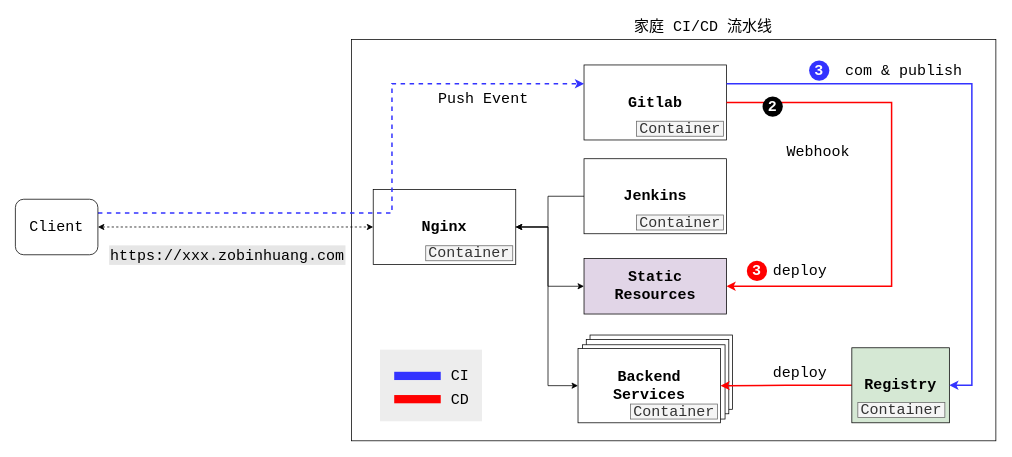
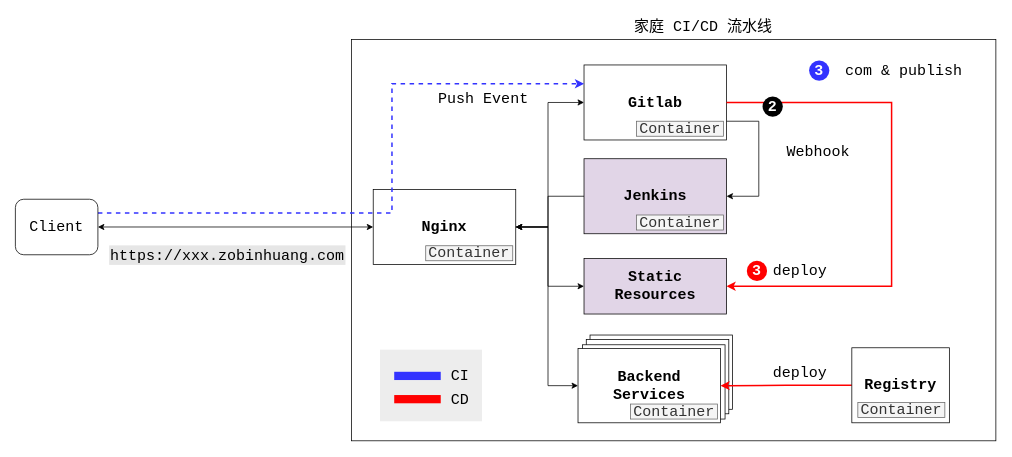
  <mxCell id="0" />
  <mxCell id="1" parent="0" />
  <mxCell id="2" value="" style="rounded=0;whiteSpace=wrap;html=1;fontFamily=Courier New;fontSize=20;" vertex="1" parent="1"><mxGeometry x="468" y="52" width="859" height="535" as="geometry" /></mxCell>
  <mxCell id="3" value="" style="rounded=0;whiteSpace=wrap;html=1;fontFamily=Courier New;fontSize=20;fontColor=#000000;fillColor=#EDEDED;strokeColor=none;" vertex="1" parent="1"><mxGeometry x="506" y="465.5" width="136" height="95.5" as="geometry" /></mxCell>
  <mxCell id="4" value="&lt;font style=&quot;font-size: 20px&quot; face=&quot;Courier New&quot;&gt;Backend Services&lt;/font&gt;" style="rounded=0;whiteSpace=wrap;html=1;" vertex="1" parent="1"><mxGeometry x="786" y="446" width="190" height="99" as="geometry" /></mxCell>
  <mxCell id="5" value="&lt;font style=&quot;font-size: 20px&quot; face=&quot;Courier New&quot;&gt;Backend Services&lt;/font&gt;" style="rounded=0;whiteSpace=wrap;html=1;" vertex="1" parent="1"><mxGeometry x="781" y="452" width="190" height="99" as="geometry" /></mxCell>
  <mxCell id="6" value="&lt;font style=&quot;font-size: 20px&quot; face=&quot;Courier New&quot;&gt;Backend Services&lt;/font&gt;" style="rounded=0;whiteSpace=wrap;html=1;" vertex="1" parent="1"><mxGeometry x="776" y="459" width="190" height="99" as="geometry" /></mxCell>
  <mxCell id="7" value="" style="group;fontStyle=1" vertex="1" connectable="0" parent="1"><mxGeometry x="497" y="252" width="190" height="100" as="geometry" /></mxCell>
  <mxCell id="8" value="&lt;font style=&quot;font-size: 20px&quot; face=&quot;Courier New&quot;&gt;&lt;b&gt;Nginx&lt;/b&gt;&lt;/font&gt;" style="rounded=0;whiteSpace=wrap;html=1;" vertex="1" parent="7"><mxGeometry width="190" height="100" as="geometry" /></mxCell>
  <mxCell id="9" value="Container" style="rounded=0;whiteSpace=wrap;html=1;fontFamily=Courier New;fontSize=20;fillColor=#f5f5f5;fontColor=#333333;strokeColor=#666666;" vertex="1" parent="7"><mxGeometry x="70" y="75" width="116" height="20" as="geometry" /></mxCell>
  <mxCell id="10" value="" style="group;fontStyle=1" vertex="1" connectable="0" parent="1"><mxGeometry x="778" y="86" width="190" height="100" as="geometry" /></mxCell>
  <mxCell id="11" value="&lt;font style=&quot;font-size: 20px&quot; face=&quot;Courier New&quot;&gt;&lt;b&gt;Gitlab&lt;/b&gt;&lt;/font&gt;" style="rounded=0;whiteSpace=wrap;html=1;" vertex="1" parent="10"><mxGeometry width="190" height="100" as="geometry" /></mxCell>
  <mxCell id="12" value="Container" style="rounded=0;whiteSpace=wrap;html=1;fontFamily=Courier New;fontSize=20;fillColor=#f5f5f5;fontColor=#333333;strokeColor=#666666;" vertex="1" parent="10"><mxGeometry x="70" y="75" width="116" height="20" as="geometry" /></mxCell>
  <mxCell id="13" value="&lt;font style=&quot;font-size: 20px&quot; face=&quot;Courier New&quot;&gt;Static Resources&lt;/font&gt;" style="rounded=0;whiteSpace=wrap;html=1;fontStyle=1;fillColor=#e1d5e7;" vertex="1" parent="1"><mxGeometry x="778" y="344" width="190" height="74" as="geometry" /></mxCell>
+ <mxCell id="14" style="edgeStyle=orthogonalEdgeStyle;rounded=0;orthogonalLoop=1;jettySize=auto;html=1;entryX=0;entryY=0.5;entryDx=0;entryDy=0;fontFamily=Courier New;fontSize=20;startArrow=classic;startFill=1;exitX=1;exitY=0.5;exitDx=0;exitDy=0;" edge="1" parent="1" source="8" target="11"><mxGeometry relative="1" as="geometry"><mxPoint x="681" y="324.059" as="sourcePoint" /><Array as="points"><mxPoint x="730" y="302" /><mxPoint x="730" y="136" /></Array></mxGeometry></mxCell>
  <mxCell id="15" style="edgeStyle=orthogonalEdgeStyle;rounded=0;orthogonalLoop=1;jettySize=auto;html=1;entryX=0;entryY=0.5;entryDx=0;entryDy=0;fontFamily=Courier New;fontSize=20;startArrow=classic;startFill=1;exitX=1;exitY=0.5;exitDx=0;exitDy=0;endArrow=none;" edge="1" parent="1" source="8" target="21"><mxGeometry relative="1" as="geometry"><mxPoint x="681" y="324.059" as="sourcePoint" /><Array as="points"><mxPoint x="730" y="302" /><mxPoint x="730" y="261" /></Array></mxGeometry></mxCell>
  <mxCell id="16" style="edgeStyle=orthogonalEdgeStyle;rounded=0;orthogonalLoop=1;jettySize=auto;html=1;entryX=0;entryY=0.5;entryDx=0;entryDy=0;fontFamily=Courier New;fontSize=20;startArrow=classic;startFill=1;exitX=1;exitY=0.5;exitDx=0;exitDy=0;" edge="1" parent="1" source="8" target="13"><mxGeometry relative="1" as="geometry"><mxPoint x="681" y="324.059" as="sourcePoint" /><Array as="points"><mxPoint x="730" y="302" /><mxPoint x="730" y="381" /></Array></mxGeometry></mxCell>
- <mxCell id="17" style="edgeStyle=orthogonalEdgeStyle;rounded=0;orthogonalLoop=1;jettySize=auto;html=1;fontFamily=Courier New;fontSize=20;startArrow=classic;startFill=1;dashed=1;" edge="1" parent="1" source="19" target="8"><mxGeometry relative="1" as="geometry" /></mxCell>
+ <mxCell id="17" style="edgeStyle=orthogonalEdgeStyle;rounded=0;orthogonalLoop=1;jettySize=auto;html=1;fontFamily=Courier New;fontSize=20;startArrow=classic;startFill=1;" edge="1" parent="1" source="19" target="8"><mxGeometry relative="1" as="geometry" /></mxCell>
  <mxCell id="18" style="edgeStyle=orthogonalEdgeStyle;rounded=0;orthogonalLoop=1;jettySize=auto;html=1;entryX=0;entryY=0.25;entryDx=0;entryDy=0;fontFamily=Courier New;fontSize=20;startArrow=none;startFill=0;exitX=1;exitY=0.25;exitDx=0;exitDy=0;strokeColor=#3333FF;strokeWidth=2;dashed=1;" edge="1" parent="1" source="19" target="11"><mxGeometry relative="1" as="geometry"><Array as="points"><mxPoint x="522" y="283" /><mxPoint x="522" y="111" /></Array></mxGeometry></mxCell>
  <mxCell id="19" value="&lt;font style=&quot;font-size: 20px&quot; face=&quot;Courier New&quot;&gt;Client&lt;/font&gt;" style="whiteSpace=wrap;html=1;rounded=1;" vertex="1" parent="1"><mxGeometry x="20" y="265" width="110" height="74" as="geometry" /></mxCell>
  <mxCell id="20" value="" style="group;fontStyle=1" vertex="1" connectable="0" parent="1"><mxGeometry x="778" y="211" width="190" height="100" as="geometry" /></mxCell>
- <mxCell id="21" value="&lt;font face=&quot;Courier New&quot;&gt;&lt;span style=&quot;font-size: 20px&quot;&gt;&lt;b&gt;Jenkins&lt;/b&gt;&lt;/span&gt;&lt;/font&gt;" style="rounded=0;whiteSpace=wrap;html=1;" vertex="1" parent="20"><mxGeometry width="190" height="100" as="geometry" /></mxCell>
+ <mxCell id="21" value="&lt;font face=&quot;Courier New&quot;&gt;&lt;span style=&quot;font-size: 20px&quot;&gt;&lt;b&gt;Jenkins&lt;/b&gt;&lt;/span&gt;&lt;/font&gt;" style="rounded=0;whiteSpace=wrap;html=1;fillColor=#e1d5e7;" vertex="1" parent="20"><mxGeometry width="190" height="100" as="geometry" /></mxCell>
  <mxCell id="22" value="Container" style="rounded=0;whiteSpace=wrap;html=1;fontFamily=Courier New;fontSize=20;fillColor=#f5f5f5;fontColor=#333333;strokeColor=#666666;" vertex="1" parent="20"><mxGeometry x="70" y="75" width="116" height="20" as="geometry" /></mxCell>
+ <mxCell id="23" style="edgeStyle=orthogonalEdgeStyle;rounded=0;orthogonalLoop=1;jettySize=auto;html=1;entryX=1;entryY=0.5;entryDx=0;entryDy=0;fontFamily=Courier New;fontSize=20;startArrow=none;startFill=0;strokeColor=#000000;strokeWidth=1;exitX=1;exitY=0.75;exitDx=0;exitDy=0;" edge="1" parent="1" source="11" target="21"><mxGeometry relative="1" as="geometry"><Array as="points"><mxPoint x="1011" y="161" /><mxPoint x="1011" y="261" /></Array></mxGeometry></mxCell>
  <mxCell id="24" style="edgeStyle=orthogonalEdgeStyle;rounded=0;orthogonalLoop=1;jettySize=auto;html=1;entryX=1;entryY=0.5;entryDx=0;entryDy=0;fontFamily=Courier New;fontSize=20;startArrow=none;startFill=0;strokeColor=#FF0000;strokeWidth=2;exitX=1;exitY=0.5;exitDx=0;exitDy=0;" edge="1" parent="1" source="11" target="13"><mxGeometry relative="1" as="geometry"><Array as="points"><mxPoint x="1188" y="136" /><mxPoint x="1188" y="381" /></Array></mxGeometry></mxCell>
  <mxCell id="25" value="家庭 CI/CD 流水线" style="text;html=1;strokeColor=none;fillColor=none;align=center;verticalAlign=middle;whiteSpace=wrap;rounded=0;fontFamily=Courier New;fontSize=20;" vertex="1" parent="1"><mxGeometry x="835" y="20" width="203.5" height="30" as="geometry" /></mxCell>
  <mxCell id="26" value="&lt;font style=&quot;font-size: 20px&quot; face=&quot;Courier New&quot;&gt;Backend Services&lt;/font&gt;" style="rounded=0;whiteSpace=wrap;html=1;fontStyle=1" vertex="1" parent="1"><mxGeometry x="770" y="464" width="190" height="99" as="geometry" /></mxCell>
  <mxCell id="27" value="Container" style="rounded=0;whiteSpace=wrap;html=1;fontFamily=Courier New;fontSize=20;fillColor=#f5f5f5;fontColor=#333333;strokeColor=#666666;" vertex="1" parent="1"><mxGeometry x="840" y="538" width="116" height="20" as="geometry" /></mxCell>
  <mxCell id="28" value="Push Event" style="text;html=1;strokeColor=none;fillColor=none;align=center;verticalAlign=middle;whiteSpace=wrap;rounded=0;fontFamily=Courier New;fontSize=20;" vertex="1" parent="1"><mxGeometry x="579" y="117" width="130" height="27" as="geometry" /></mxCell>
  <mxCell id="29" value="&lt;b&gt;&lt;font color=&quot;#ffffff&quot;&gt;2&lt;/font&gt;&lt;/b&gt;" style="ellipse;whiteSpace=wrap;html=1;aspect=fixed;fontFamily=Courier New;fontSize=20;fillColor=#000000;strokeColor=none;" vertex="1" parent="1"><mxGeometry x="1016" y="128" width="27" height="27" as="geometry" /></mxCell>
  <mxCell id="30" value="Webhook" style="text;html=1;strokeColor=none;fillColor=none;align=center;verticalAlign=middle;whiteSpace=wrap;rounded=0;fontFamily=Courier New;fontSize=20;" vertex="1" parent="1"><mxGeometry x="1043" y="188" width="95" height="27" as="geometry" /></mxCell>
  <mxCell id="31" value="&lt;b&gt;&lt;font color=&quot;#ffffff&quot;&gt;3&lt;/font&gt;&lt;/b&gt;" style="ellipse;whiteSpace=wrap;html=1;aspect=fixed;fontFamily=Courier New;fontSize=20;fillColor=#FF0000;strokeColor=none;" vertex="1" parent="1"><mxGeometry x="995" y="347" width="27" height="27" as="geometry" /></mxCell>
  <mxCell id="32" value="deploy" style="text;html=1;strokeColor=none;fillColor=none;align=center;verticalAlign=middle;whiteSpace=wrap;rounded=0;fontFamily=Courier New;fontSize=20;" vertex="1" parent="1"><mxGeometry x="1020" y="347" width="92" height="27" as="geometry" /></mxCell>
  <mxCell id="33" value="&lt;font color=&quot;#000000&quot;&gt;https://xxx.zobinhuang.com&lt;/font&gt;" style="text;html=1;strokeColor=none;fillColor=#E6E6E6;align=center;verticalAlign=middle;whiteSpace=wrap;rounded=0;fontFamily=Courier New;fontSize=20;fontColor=#FFFFFF;" vertex="1" parent="1"><mxGeometry x="145" y="326.5" width="315" height="26" as="geometry" /></mxCell>
  <mxCell id="34" style="edgeStyle=orthogonalEdgeStyle;rounded=0;orthogonalLoop=1;jettySize=auto;html=1;fontFamily=Courier New;fontSize=20;fontColor=#000000;startArrow=none;startFill=0;strokeColor=#FF0000;strokeWidth=2;" edge="1" parent="1" source="35" target="26"><mxGeometry relative="1" as="geometry" /></mxCell>
- <mxCell id="35" value="&lt;font style=&quot;font-size: 20px&quot; face=&quot;Courier New&quot;&gt;Registry&lt;/font&gt;" style="rounded=0;whiteSpace=wrap;html=1;fontStyle=1;fillColor=#d5e8d4;" vertex="1" parent="1"><mxGeometry x="1135" y="463" width="130" height="100" as="geometry" /></mxCell>
+ <mxCell id="35" value="&lt;font style=&quot;font-size: 20px&quot; face=&quot;Courier New&quot;&gt;Registry&lt;/font&gt;" style="rounded=0;whiteSpace=wrap;html=1;fontStyle=1" vertex="1" parent="1"><mxGeometry x="1135" y="463" width="130" height="100" as="geometry" /></mxCell>
  <mxCell id="36" value="Container" style="rounded=0;whiteSpace=wrap;html=1;fontFamily=Courier New;fontSize=20;fillColor=#f5f5f5;fontColor=#333333;strokeColor=#666666;" vertex="1" parent="1"><mxGeometry x="1143" y="536" width="116" height="20" as="geometry" /></mxCell>
- <mxCell id="37" style="edgeStyle=orthogonalEdgeStyle;rounded=0;orthogonalLoop=1;jettySize=auto;html=1;entryX=1;entryY=0.5;entryDx=0;entryDy=0;fontFamily=Courier New;fontSize=20;fontColor=#000000;startArrow=none;startFill=0;strokeColor=#3333FF;strokeWidth=2;exitX=1;exitY=0.25;exitDx=0;exitDy=0;" edge="1" parent="1" source="11" target="35"><mxGeometry relative="1" as="geometry"><Array as="points"><mxPoint x="1295" y="111" /><mxPoint x="1295" y="513" /></Array></mxGeometry></mxCell>
  <mxCell id="38" value="&lt;b&gt;&lt;font color=&quot;#ffffff&quot;&gt;3&lt;/font&gt;&lt;/b&gt;" style="ellipse;whiteSpace=wrap;html=1;aspect=fixed;fontFamily=Courier New;fontSize=20;fillColor=#3333FF;strokeColor=none;" vertex="1" parent="1"><mxGeometry x="1078" y="80" width="27" height="27" as="geometry" /></mxCell>
  <mxCell id="39" value="com &amp;amp; publish" style="text;html=1;strokeColor=none;fillColor=none;align=center;verticalAlign=middle;whiteSpace=wrap;rounded=0;fontFamily=Courier New;fontSize=20;" vertex="1" parent="1"><mxGeometry x="1109" y="80" width="191" height="27" as="geometry" /></mxCell>
  <mxCell id="40" value="deploy" style="text;html=1;strokeColor=none;fillColor=none;align=center;verticalAlign=middle;whiteSpace=wrap;rounded=0;fontFamily=Courier New;fontSize=20;" vertex="1" parent="1"><mxGeometry x="1025" y="482" width="82" height="27" as="geometry" /></mxCell>
  <mxCell id="41" style="edgeStyle=orthogonalEdgeStyle;rounded=0;orthogonalLoop=1;jettySize=auto;html=1;entryX=0;entryY=0.5;entryDx=0;entryDy=0;fontFamily=Courier New;fontSize=20;fontColor=#000000;startArrow=none;startFill=0;strokeColor=#000000;strokeWidth=1;" edge="1" parent="1" source="8" target="26"><mxGeometry relative="1" as="geometry"><Array as="points"><mxPoint x="730" y="302" /><mxPoint x="730" y="513" /></Array></mxGeometry></mxCell>
  <mxCell id="42" value="" style="rounded=0;whiteSpace=wrap;html=1;fontFamily=Courier New;fontSize=20;fontColor=#000000;fillColor=#3333FF;strokeColor=none;" vertex="1" parent="1"><mxGeometry x="525" y="495" width="62" height="11" as="geometry" /></mxCell>
  <mxCell id="43" value="CI" style="text;html=1;strokeColor=none;fillColor=none;align=center;verticalAlign=middle;whiteSpace=wrap;rounded=0;fontFamily=Courier New;fontSize=20;" vertex="1" parent="1"><mxGeometry x="594" y="487" width="38" height="27" as="geometry" /></mxCell>
  <mxCell id="44" value="" style="rounded=0;whiteSpace=wrap;html=1;fontFamily=Courier New;fontSize=20;fontColor=#000000;fillColor=#FF0000;strokeColor=none;" vertex="1" parent="1"><mxGeometry x="525" y="526" width="62" height="11" as="geometry" /></mxCell>
  <mxCell id="45" value="CD" style="text;html=1;strokeColor=none;fillColor=none;align=center;verticalAlign=middle;whiteSpace=wrap;rounded=0;fontFamily=Courier New;fontSize=20;" vertex="1" parent="1"><mxGeometry x="594" y="518" width="38" height="27" as="geometry" /></mxCell>
